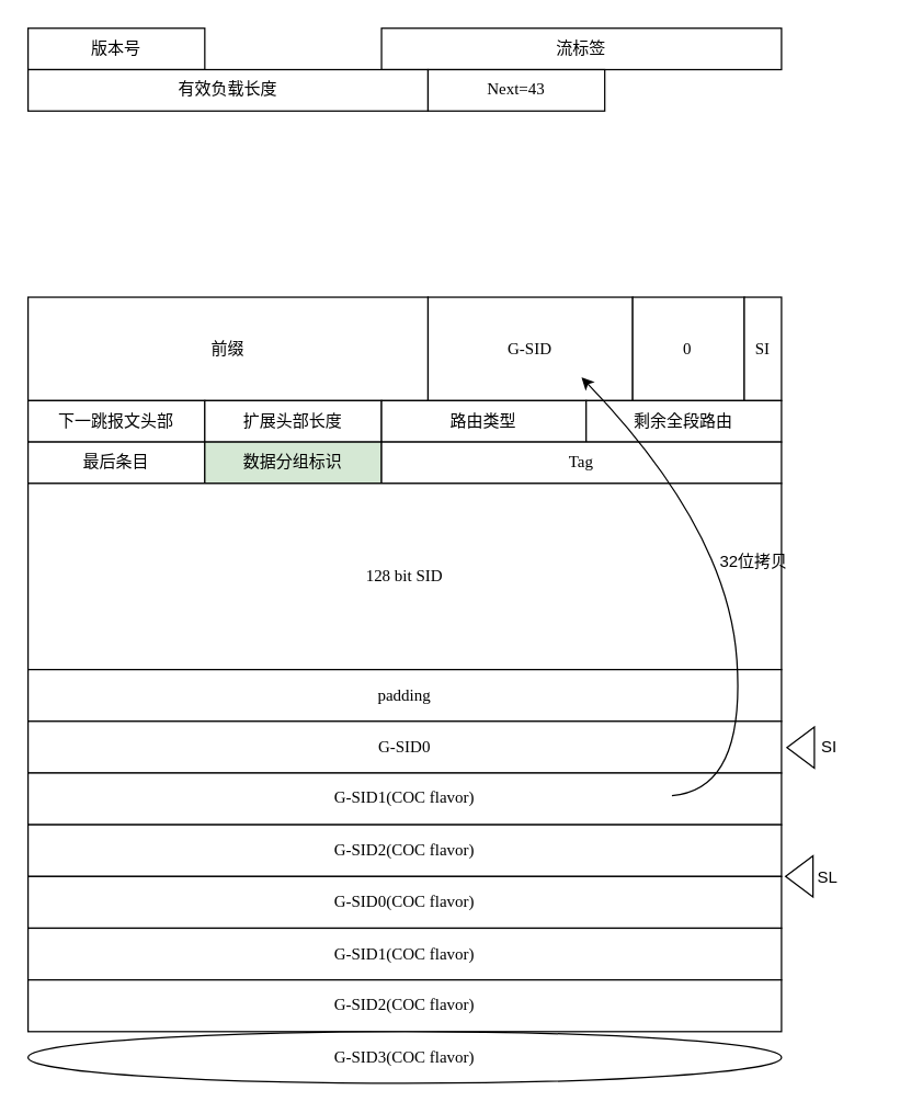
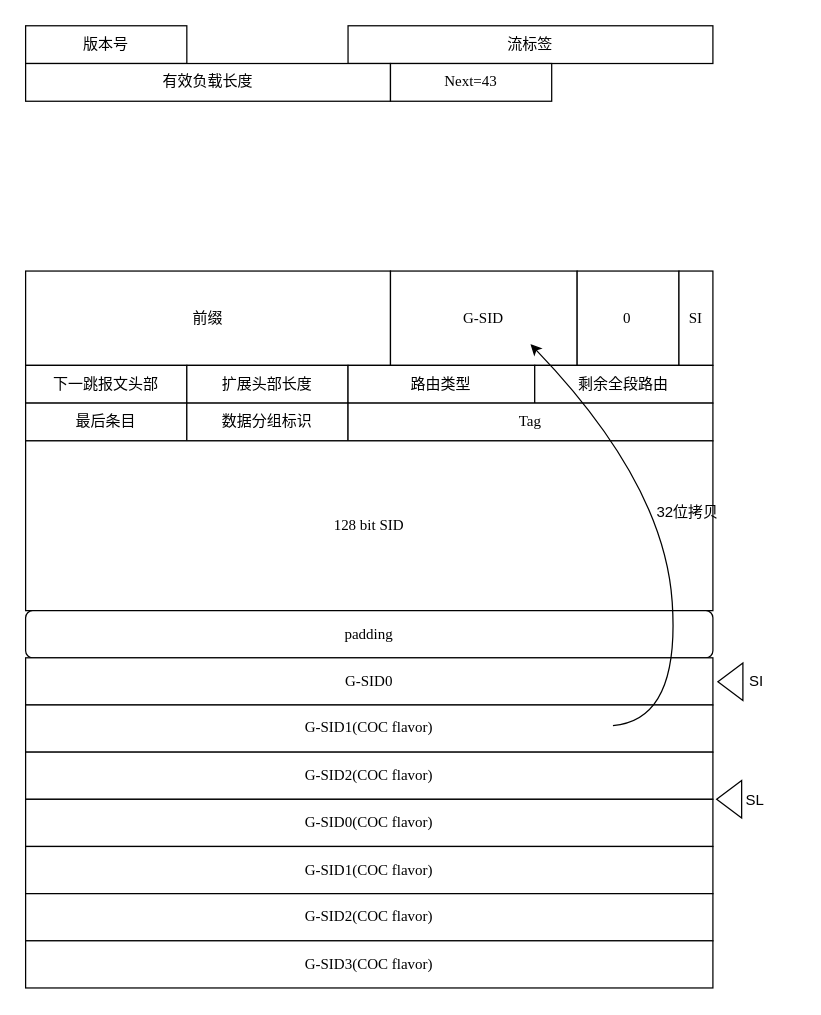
  <mxCell id="0" />
  <mxCell id="1" parent="0" />
  <mxCell id="2" value="" style="group;fontFamily=宋体;fillColor=none;" vertex="1" connectable="0" parent="1"><mxGeometry x="20" y="20" width="610" height="770" as="geometry" /></mxCell>
  <mxCell id="3" value="版本号" style="rounded=0;whiteSpace=wrap;html=1;fontFamily=宋体;" vertex="1" parent="2"><mxGeometry width="129.012" height="30.196" as="geometry" /></mxCell>
  <mxCell id="4" value="流标签" style="rounded=0;whiteSpace=wrap;html=1;fontFamily=宋体;" vertex="1" parent="2"><mxGeometry x="258.025" width="291.975" height="30.196" as="geometry" /></mxCell>
  <mxCell id="5" value="有效负载长度" style="rounded=0;whiteSpace=wrap;html=1;fontFamily=宋体;" vertex="1" parent="2"><mxGeometry y="30.196" width="291.975" height="30.196" as="geometry" /></mxCell>
  <mxCell id="6" value="Next=43" style="rounded=0;whiteSpace=wrap;html=1;fontFamily=宋体;" vertex="1" parent="2"><mxGeometry x="291.975" y="30.196" width="129.012" height="30.196" as="geometry" /></mxCell>
  <mxCell id="7" value="前缀" style="rounded=0;whiteSpace=wrap;html=1;fontFamily=宋体;" vertex="1" parent="2"><mxGeometry y="196.275" width="291.975" height="75.49" as="geometry" /></mxCell>
  <mxCell id="8" value="G-SID" style="rounded=0;whiteSpace=wrap;html=1;fontFamily=宋体;" vertex="1" parent="2"><mxGeometry x="291.975" y="196.275" width="149.383" height="75.49" as="geometry" /></mxCell>
  <mxCell id="9" value="0" style="rounded=0;whiteSpace=wrap;html=1;fontFamily=宋体;" vertex="1" parent="2"><mxGeometry x="441.358" y="196.275" width="81.481" height="75.49" as="geometry" /></mxCell>
  <mxCell id="10" value="SI" style="rounded=0;whiteSpace=wrap;html=1;fontFamily=宋体;" vertex="1" parent="2"><mxGeometry x="522.84" y="196.275" width="27.16" height="75.49" as="geometry" /></mxCell>
  <mxCell id="11" value="下一跳报文头部" style="rounded=0;whiteSpace=wrap;html=1;fontFamily=宋体;" vertex="1" parent="2"><mxGeometry y="271.765" width="129.012" height="30.196" as="geometry" /></mxCell>
  <mxCell id="12" value="最后条目" style="rounded=0;whiteSpace=wrap;html=1;fontFamily=宋体;" vertex="1" parent="2"><mxGeometry y="301.961" width="129.012" height="30.196" as="geometry" /></mxCell>
  <mxCell id="13" value="扩展头部长度" style="rounded=0;whiteSpace=wrap;html=1;fontFamily=宋体;" vertex="1" parent="2"><mxGeometry x="129.012" y="271.765" width="129.012" height="30.196" as="geometry" /></mxCell>
  <mxCell id="14" value="路由类型" style="rounded=0;whiteSpace=wrap;html=1;fontFamily=宋体;" vertex="1" parent="2"><mxGeometry x="258.025" y="271.765" width="149.383" height="30.196" as="geometry" /></mxCell>
  <mxCell id="15" value="剩余全段路由" style="rounded=0;whiteSpace=wrap;html=1;fontFamily=宋体;" vertex="1" parent="2"><mxGeometry x="407.407" y="271.765" width="142.593" height="30.196" as="geometry" /></mxCell>
- <mxCell id="16" value="数据分组标识" style="rounded=0;whiteSpace=wrap;html=1;fontFamily=宋体;fillColor=#d5e8d4;" vertex="1" parent="2"><mxGeometry x="129.012" y="301.961" width="129.012" height="30.196" as="geometry" /></mxCell>
+ <mxCell id="16" value="数据分组标识" style="rounded=0;whiteSpace=wrap;html=1;fontFamily=宋体;" vertex="1" parent="2"><mxGeometry x="129.012" y="301.961" width="129.012" height="30.196" as="geometry" /></mxCell>
  <mxCell id="17" value="Tag" style="rounded=0;whiteSpace=wrap;html=1;fontFamily=宋体;" vertex="1" parent="2"><mxGeometry x="258.025" y="301.961" width="291.975" height="30.196" as="geometry" /></mxCell>
  <mxCell id="18" value="128 bit SID" style="rounded=0;whiteSpace=wrap;html=1;fontFamily=宋体;" vertex="1" parent="2"><mxGeometry y="332.157" width="550" height="135.882" as="geometry" /></mxCell>
- <mxCell id="19" value="padding" style="rounded=0;whiteSpace=wrap;html=1;fontFamily=宋体;" vertex="1" parent="2"><mxGeometry y="468.039" width="550" height="37.745" as="geometry" /></mxCell>
+ <mxCell id="19" value="padding" style="whiteSpace=wrap;html=1;fontFamily=宋体;rounded=1;" vertex="1" parent="2"><mxGeometry y="468.039" width="550" height="37.745" as="geometry" /></mxCell>
  <mxCell id="20" value="G-SID0" style="rounded=0;whiteSpace=wrap;html=1;fontFamily=宋体;" vertex="1" parent="2"><mxGeometry y="505.784" width="550" height="37.745" as="geometry" /></mxCell>
  <mxCell id="21" value="G-SID1(COC flavor)" style="rounded=0;whiteSpace=wrap;html=1;fontFamily=宋体;" vertex="1" parent="2"><mxGeometry y="543.529" width="550" height="37.745" as="geometry" /></mxCell>
  <mxCell id="22" value="G-SID2(COC flavor)" style="rounded=0;whiteSpace=wrap;html=1;fontFamily=宋体;" vertex="1" parent="2"><mxGeometry y="581.275" width="550" height="37.745" as="geometry" /></mxCell>
  <mxCell id="23" value="G-SID0(COC flavor)" style="rounded=0;whiteSpace=wrap;html=1;fontFamily=宋体;" vertex="1" parent="2"><mxGeometry y="619.02" width="550" height="37.745" as="geometry" /></mxCell>
  <mxCell id="24" value="G-SID1(COC flavor)" style="rounded=0;whiteSpace=wrap;html=1;fontFamily=宋体;" vertex="1" parent="2"><mxGeometry y="656.765" width="550" height="37.745" as="geometry" /></mxCell>
  <mxCell id="25" value="G-SID2(COC flavor)" style="rounded=0;whiteSpace=wrap;html=1;fontFamily=宋体;" vertex="1" parent="2"><mxGeometry y="694.51" width="550" height="37.745" as="geometry" /></mxCell>
- <mxCell id="26" value="G-SID3(COC flavor)" style="ellipse;whiteSpace=wrap;html=1;fontFamily=宋体;" vertex="1" parent="2"><mxGeometry y="732.255" width="550" height="37.745" as="geometry" /></mxCell>
+ <mxCell id="26" value="G-SID3(COC flavor)" style="rounded=0;whiteSpace=wrap;html=1;fontFamily=宋体;" vertex="1" parent="2"><mxGeometry y="732.255" width="550" height="37.745" as="geometry" /></mxCell>
  <mxCell id="27" value="" style="curved=1;endArrow=classic;html=1;rounded=0;entryX=0.75;entryY=1;entryDx=0;entryDy=0;" edge="1" parent="2"><mxGeometry width="50" height="50" relative="1" as="geometry"><mxPoint x="470" y="560" as="sourcePoint" /><mxPoint x="404.012" y="254.765" as="targetPoint" /><Array as="points"><mxPoint x="523.84" y="556" /><mxPoint x="511" y="366" /></Array></mxGeometry></mxCell>
  <mxCell id="28" value="32位拷贝" style="rounded=0;whiteSpace=wrap;html=1;strokeColor=none;fillColor=none;" vertex="1" parent="2"><mxGeometry x="490.0" y="380" width="80" height="20" as="geometry" /></mxCell>
  <mxCell id="29" value="SL" style="rounded=0;whiteSpace=wrap;html=1;strokeColor=none;fillColor=none;" vertex="1" parent="2"><mxGeometry x="554" y="610" width="60" height="20" as="geometry" /></mxCell>
  <mxCell id="30" value="SI" style="rounded=0;whiteSpace=wrap;html=1;strokeColor=none;fillColor=none;" vertex="1" parent="1"><mxGeometry x="575" y="535" width="60" height="20" as="geometry" /></mxCell>
  <mxCell id="31" value="" style="triangle;whiteSpace=wrap;html=1;rotation=-180;" vertex="1" parent="1"><mxGeometry x="574" y="530" width="20" height="30" as="geometry" /></mxCell>
  <mxCell id="32" value="" style="triangle;whiteSpace=wrap;html=1;rotation=-180;" vertex="1" parent="1"><mxGeometry x="573" y="624" width="20" height="30" as="geometry" /></mxCell>
